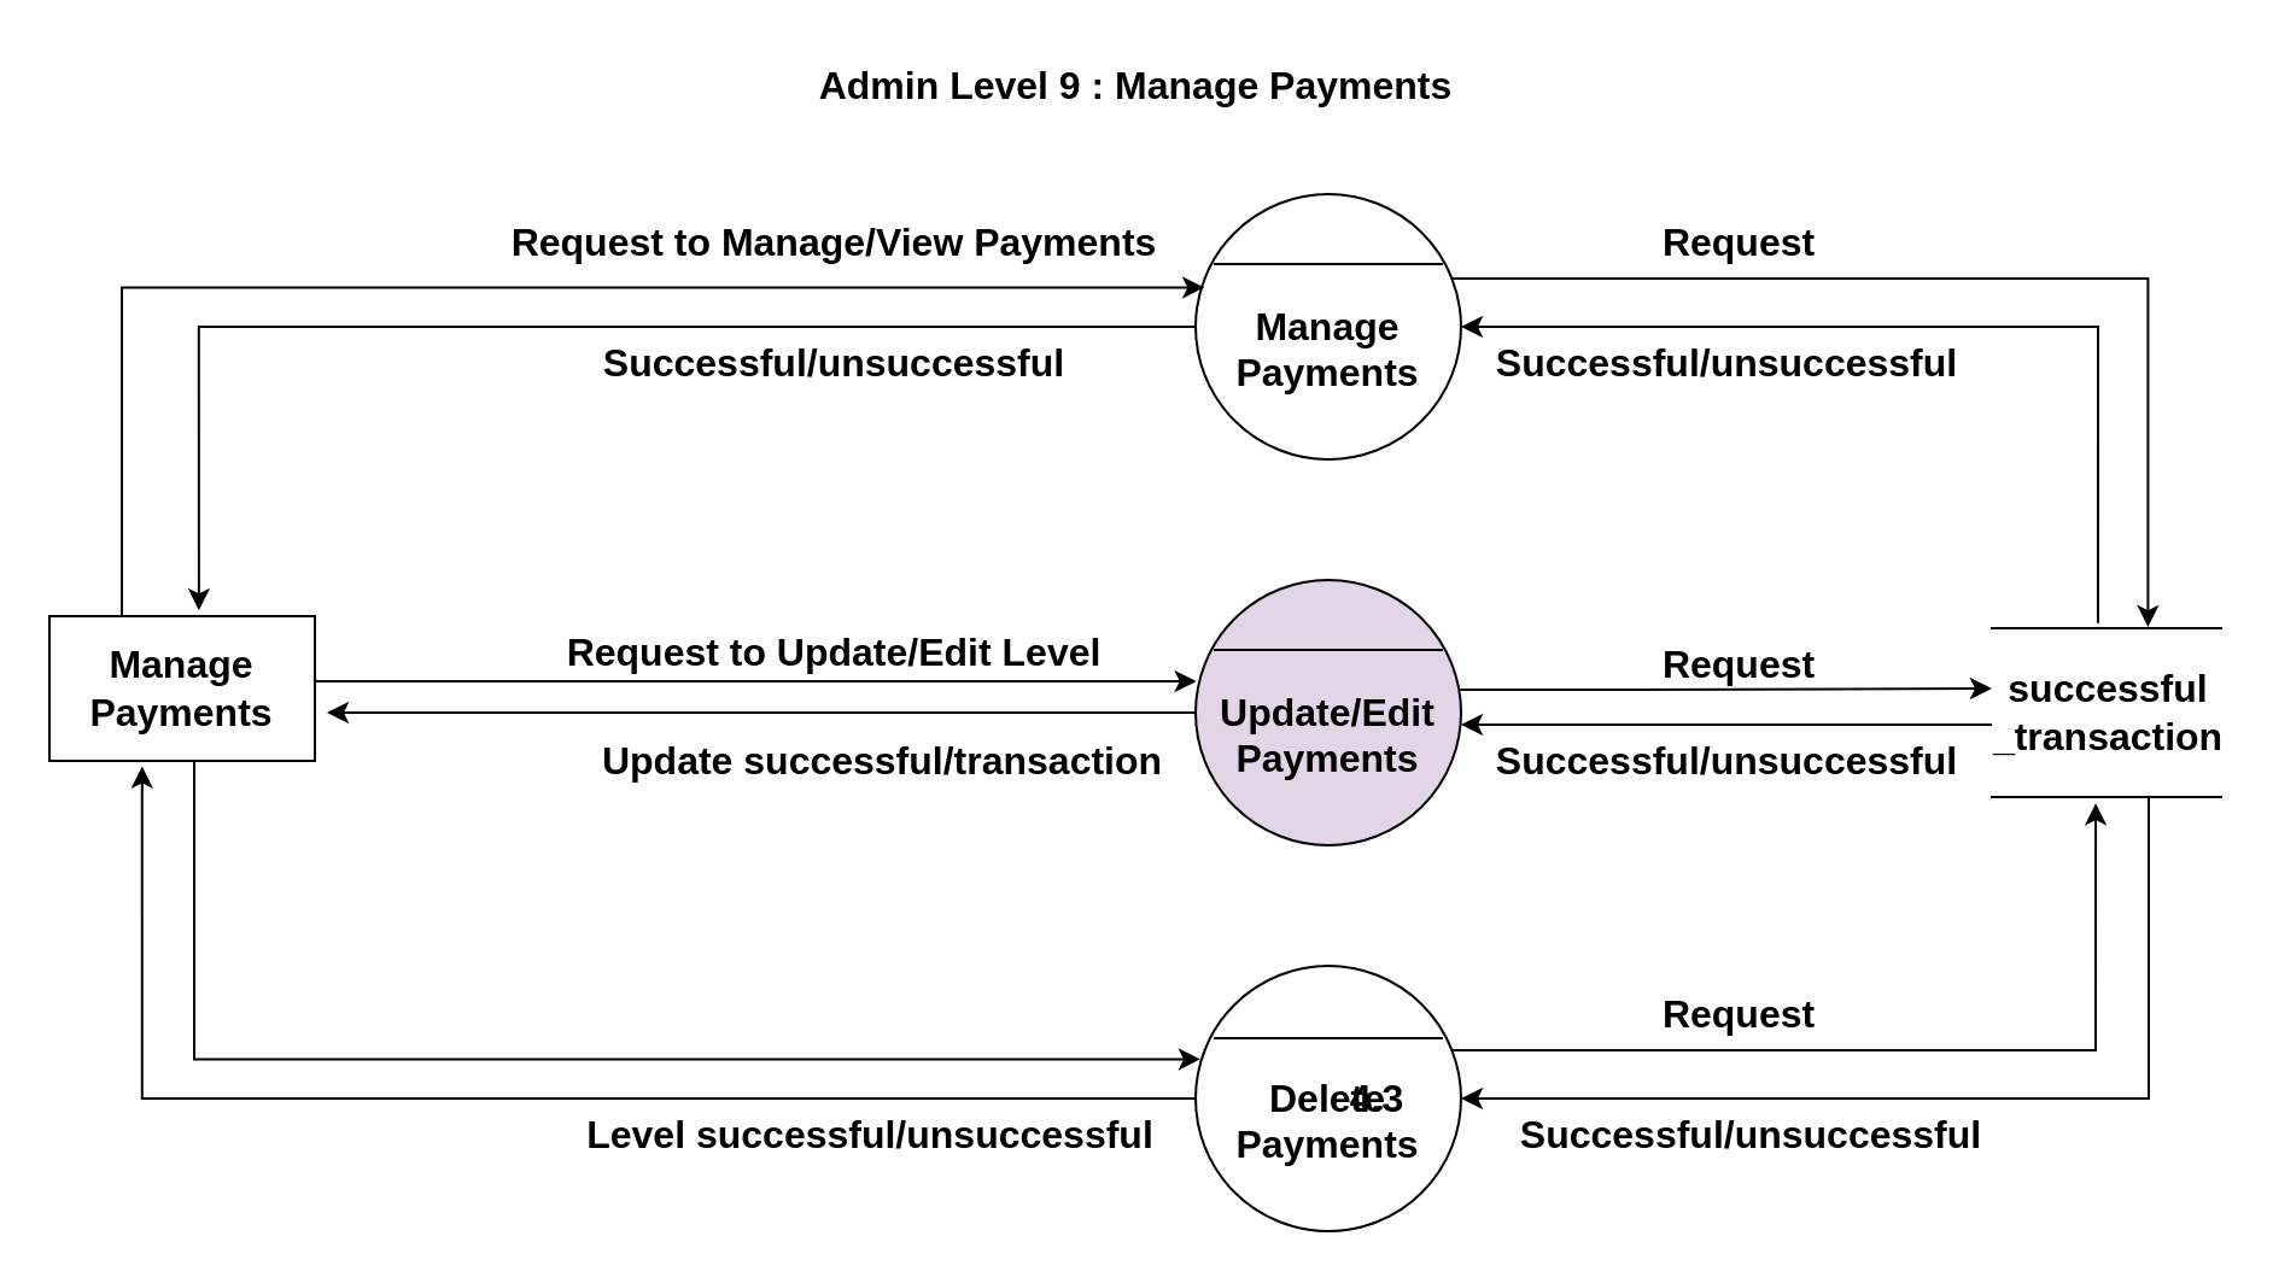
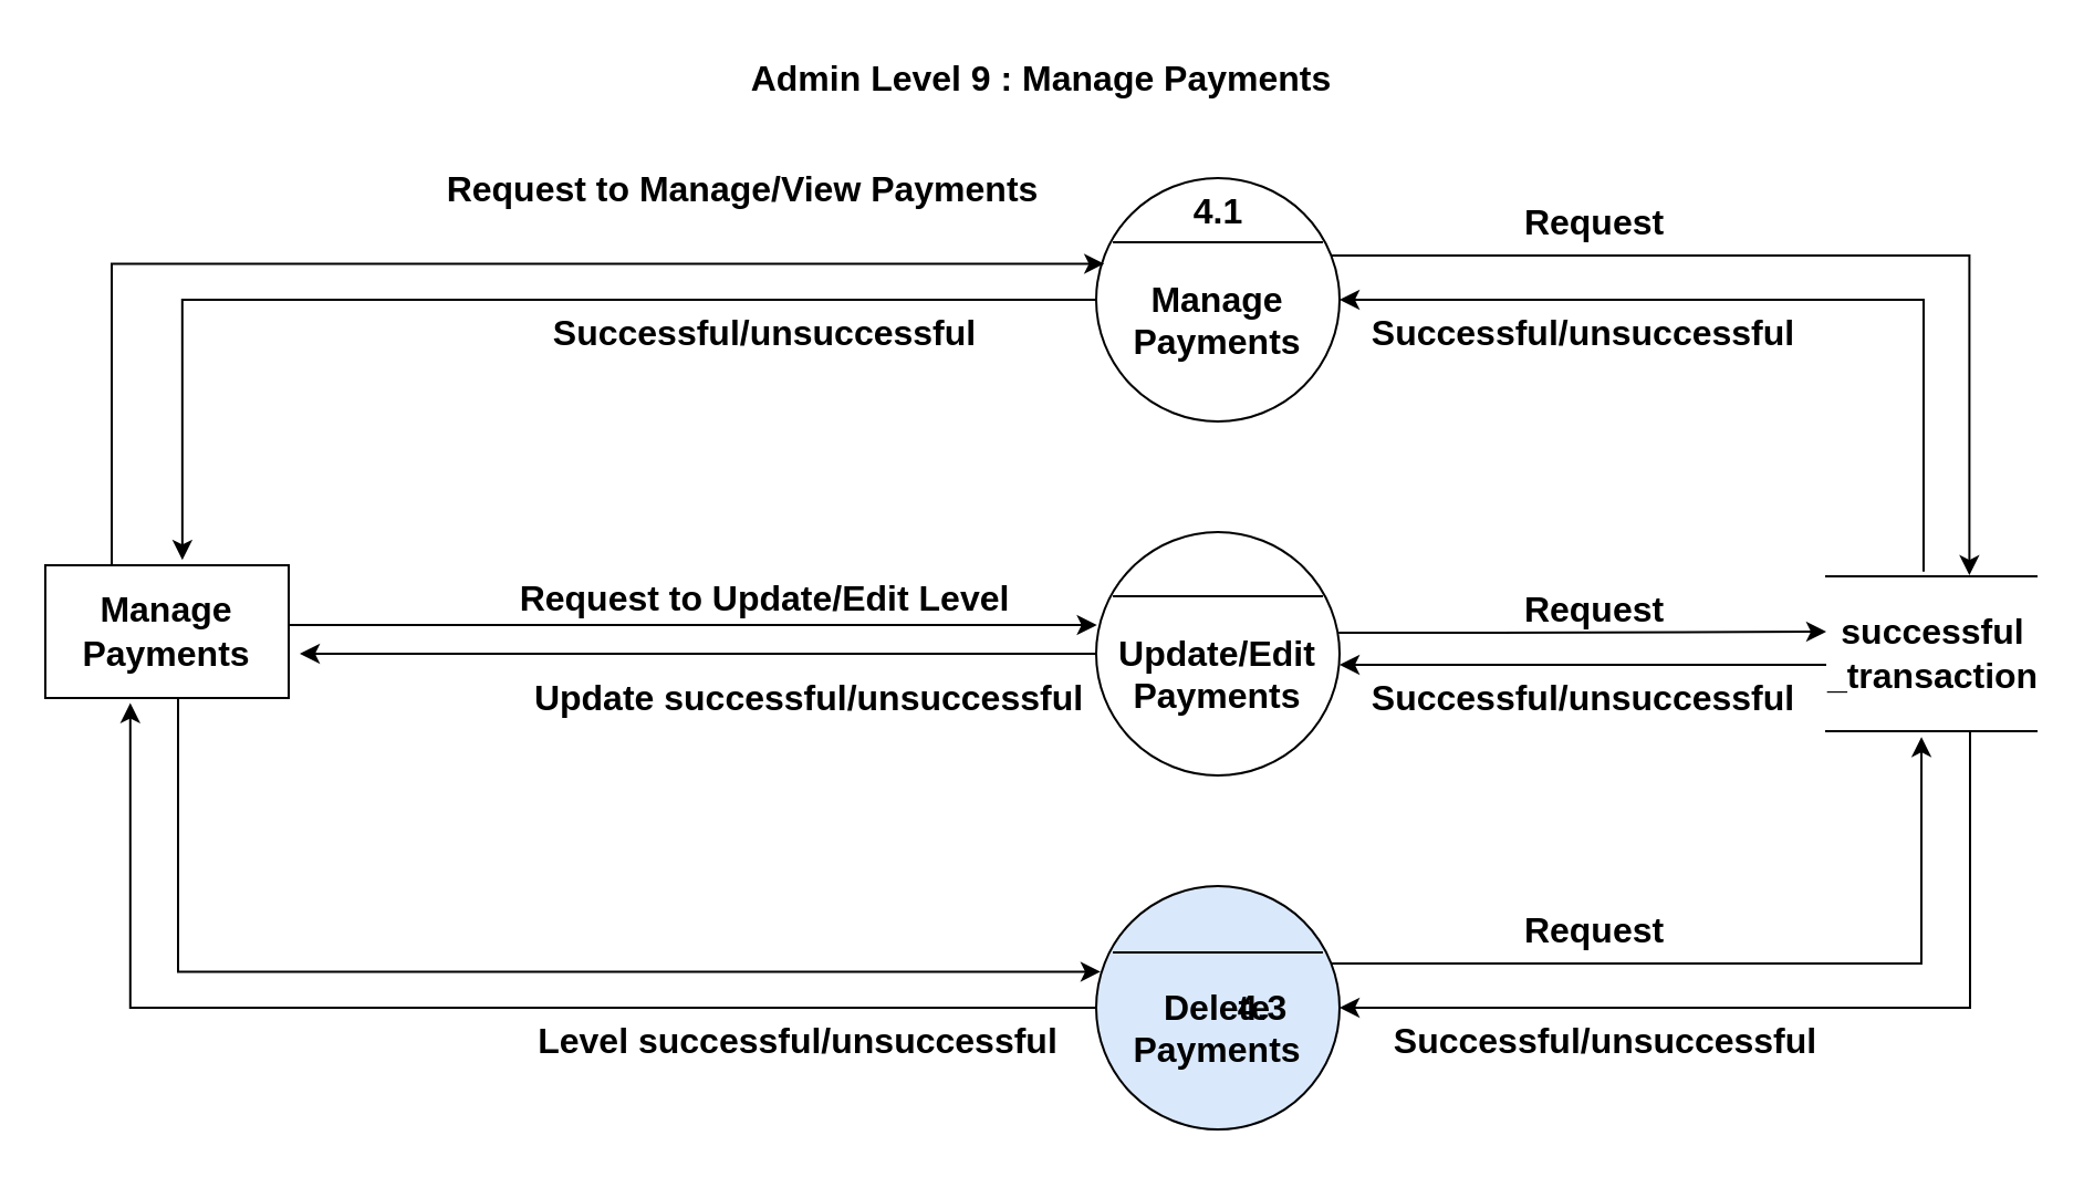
  <mxCell id="0" />
  <mxCell id="1" parent="0" />
  <mxCell id="2" style="edgeStyle=orthogonalEdgeStyle;rounded=0;orthogonalLoop=1;jettySize=auto;html=1;entryX=0.563;entryY=-0.04;entryDx=0;entryDy=0;entryPerimeter=0;fontSize=16;" parent="1" source="4" target="27" edge="1"><mxGeometry relative="1" as="geometry"><Array as="points"><mxPoint x="82" y="135" /></Array></mxGeometry></mxCell>
  <mxCell id="3" style="edgeStyle=orthogonalEdgeStyle;rounded=0;orthogonalLoop=1;jettySize=auto;html=1;entryX=0.681;entryY=-0.007;entryDx=0;entryDy=0;fontSize=16;entryPerimeter=0;" parent="1" source="4" target="9" edge="1"><mxGeometry relative="1" as="geometry"><Array as="points"><mxPoint x="890" y="115" /></Array></mxGeometry></mxCell>
  <mxCell id="4" value="&lt;b&gt;&lt;br&gt;Manage&lt;br&gt;Payments&lt;br&gt;&lt;/b&gt;" style="ellipse;whiteSpace=wrap;html=1;aspect=fixed;fontSize=16;" parent="1" vertex="1"><mxGeometry x="495" y="80" width="110" height="110" as="geometry" /></mxCell>
  <mxCell id="5" style="edgeStyle=orthogonalEdgeStyle;rounded=0;orthogonalLoop=1;jettySize=auto;html=1;fontSize=16;" parent="1" source="6" edge="1"><mxGeometry relative="1" as="geometry"><mxPoint x="135" y="295" as="targetPoint" /></mxGeometry></mxCell>
- <mxCell id="6" value="&lt;b&gt;&lt;br&gt;Update/Edit&lt;br&gt;Payments&lt;br&gt;&lt;/b&gt;" style="ellipse;whiteSpace=wrap;html=1;aspect=fixed;fontSize=16;fillColor=#e1d5e7;" parent="1" vertex="1"><mxGeometry x="495" y="240" width="110" height="110" as="geometry" /></mxCell>
+ <mxCell id="6" value="&lt;b&gt;&lt;br&gt;Update/Edit&lt;br&gt;Payments&lt;br&gt;&lt;/b&gt;" style="ellipse;whiteSpace=wrap;html=1;aspect=fixed;fontSize=16;" parent="1" vertex="1"><mxGeometry x="495" y="240" width="110" height="110" as="geometry" /></mxCell>
  <mxCell id="7" style="edgeStyle=orthogonalEdgeStyle;rounded=0;orthogonalLoop=1;jettySize=auto;html=1;entryX=1;entryY=0.5;entryDx=0;entryDy=0;fontSize=16;exitX=0.463;exitY=-0.031;exitDx=0;exitDy=0;exitPerimeter=0;" parent="1" source="9" target="4" edge="1"><mxGeometry relative="1" as="geometry"><Array as="points"><mxPoint x="869" y="135" /></Array><mxPoint x="860" y="255" as="sourcePoint" /></mxGeometry></mxCell>
  <mxCell id="8" style="edgeStyle=orthogonalEdgeStyle;rounded=0;orthogonalLoop=1;jettySize=auto;html=1;entryX=1;entryY=0.5;entryDx=0;entryDy=0;fontSize=16;" parent="1" source="9" target="12" edge="1"><mxGeometry relative="1" as="geometry"><Array as="points"><mxPoint x="890" y="455" /></Array></mxGeometry></mxCell>
  <mxCell id="9" value="&lt;b&gt;successful&lt;br&gt;_transaction&lt;/b&gt;&lt;b&gt;&lt;br&gt;&lt;/b&gt;" style="html=1;dashed=0;whitespace=wrap;shape=partialRectangle;right=0;left=0;fontSize=16;" parent="1" vertex="1"><mxGeometry x="825" y="260" width="95" height="70" as="geometry" /></mxCell>
  <mxCell id="10" style="edgeStyle=orthogonalEdgeStyle;rounded=0;orthogonalLoop=1;jettySize=auto;html=1;entryX=0.349;entryY=1.038;entryDx=0;entryDy=0;fontSize=16;entryPerimeter=0;" parent="1" source="12" target="27" edge="1"><mxGeometry relative="1" as="geometry"><Array as="points"><mxPoint x="58" y="455" /><mxPoint x="58" y="317" /></Array></mxGeometry></mxCell>
  <mxCell id="11" style="edgeStyle=orthogonalEdgeStyle;rounded=0;orthogonalLoop=1;jettySize=auto;html=1;entryX=0.453;entryY=1.037;entryDx=0;entryDy=0;entryPerimeter=0;fontSize=16;" parent="1" source="12" target="9" edge="1"><mxGeometry relative="1" as="geometry"><Array as="points"><mxPoint x="868" y="435" /></Array></mxGeometry></mxCell>
- <mxCell id="12" value="&lt;b&gt;&lt;br&gt;Delete&lt;br&gt;Payments&lt;br&gt;&lt;/b&gt;" style="ellipse;whiteSpace=wrap;html=1;aspect=fixed;fontSize=16;" parent="1" vertex="1"><mxGeometry x="495" y="400" width="110" height="110" as="geometry" /></mxCell>
+ <mxCell id="12" value="&lt;b&gt;&lt;br&gt;Delete&lt;br&gt;Payments&lt;br&gt;&lt;/b&gt;" style="ellipse;whiteSpace=wrap;html=1;aspect=fixed;fontSize=16;fillColor=#dae8fc;" parent="1" vertex="1"><mxGeometry x="495" y="400" width="110" height="110" as="geometry" /></mxCell>
  <mxCell id="13" value="&lt;b&gt;Successful/unsuccessful&lt;/b&gt;" style="text;html=1;align=center;verticalAlign=middle;resizable=0;points=[];autosize=1;strokeColor=none;fillColor=none;fontSize=16;" parent="1" vertex="1"><mxGeometry x="610" y="300" width="210" height="30" as="geometry" /></mxCell>
- <mxCell id="14" value="&lt;b&gt;Request to Manage/View Payments&lt;/b&gt;" style="text;html=1;align=center;verticalAlign=middle;resizable=0;points=[];autosize=1;strokeColor=none;fillColor=none;fontSize=16;" parent="1" vertex="1"><mxGeometry x="200" y="85" width="290" height="30" as="geometry" /></mxCell>
+ <mxCell id="14" value="&lt;b&gt;Request to Manage/View Payments&lt;/b&gt;" style="text;html=1;align=center;verticalAlign=middle;resizable=0;points=[];autosize=1;strokeColor=none;fillColor=none;fontSize=16;" parent="1" vertex="1"><mxGeometry x="190" y="70" width="290" height="30" as="geometry" /></mxCell>
  <mxCell id="15" value="&lt;b&gt;Successful/unsuccessful&lt;/b&gt;" style="text;html=1;align=center;verticalAlign=middle;resizable=0;points=[];autosize=1;strokeColor=none;fillColor=none;fontSize=16;" parent="1" vertex="1"><mxGeometry x="240" y="135" width="210" height="30" as="geometry" /></mxCell>
  <mxCell id="16" value="&lt;b&gt;Request to Update/Edit Level&lt;/b&gt;" style="text;html=1;align=center;verticalAlign=middle;resizable=0;points=[];autosize=1;strokeColor=none;fillColor=none;fontSize=16;" parent="1" vertex="1"><mxGeometry x="205" y="255" width="280" height="30" as="geometry" /></mxCell>
  <mxCell id="17" value="" style="endArrow=none;html=1;rounded=0;exitX=0.073;exitY=0.264;exitDx=0;exitDy=0;exitPerimeter=0;entryX=0.936;entryY=0.264;entryDx=0;entryDy=0;entryPerimeter=0;" parent="1" edge="1"><mxGeometry width="50" height="50" relative="1" as="geometry"><mxPoint x="502.53" y="109" as="sourcePoint" /><mxPoint x="597.46" y="109" as="targetPoint" /></mxGeometry></mxCell>
  <mxCell id="18" value="" style="endArrow=none;html=1;rounded=0;exitX=0.073;exitY=0.264;exitDx=0;exitDy=0;exitPerimeter=0;entryX=0.936;entryY=0.264;entryDx=0;entryDy=0;entryPerimeter=0;" parent="1" edge="1"><mxGeometry width="50" height="50" relative="1" as="geometry"><mxPoint x="502.54" y="269" as="sourcePoint" /><mxPoint x="597.47" y="269" as="targetPoint" /></mxGeometry></mxCell>
  <mxCell id="19" value="" style="endArrow=none;html=1;rounded=0;exitX=0.073;exitY=0.264;exitDx=0;exitDy=0;exitPerimeter=0;entryX=0.936;entryY=0.264;entryDx=0;entryDy=0;entryPerimeter=0;" parent="1" edge="1"><mxGeometry width="50" height="50" relative="1" as="geometry"><mxPoint x="502.53" y="430" as="sourcePoint" /><mxPoint x="597.46" y="430" as="targetPoint" /></mxGeometry></mxCell>
+ <mxCell id="20" value="&lt;span style=&quot;font-size: 16px;&quot;&gt;&lt;b&gt;4.1&lt;/b&gt;&lt;/span&gt;" style="text;html=1;align=center;verticalAlign=middle;resizable=0;points=[];autosize=1;strokeColor=none;fillColor=none;" parent="1" vertex="1"><mxGeometry x="525" y="80" width="50" height="30" as="geometry" /></mxCell>
  <mxCell id="21" value="&lt;span style=&quot;font-size: 16px;&quot;&gt;&lt;b&gt;4.3&lt;/b&gt;&lt;/span&gt;" style="text;html=1;align=center;verticalAlign=middle;resizable=0;points=[];autosize=1;strokeColor=none;fillColor=none;" parent="1" vertex="1"><mxGeometry x="545" y="440" width="50" height="30" as="geometry" /></mxCell>
  <mxCell id="22" style="edgeStyle=orthogonalEdgeStyle;rounded=0;orthogonalLoop=1;jettySize=auto;html=1;entryX=-0.006;entryY=0.393;entryDx=0;entryDy=0;entryPerimeter=0;fontSize=16;" parent="1" edge="1"><mxGeometry relative="1" as="geometry"><mxPoint x="604.575" y="285.49" as="sourcePoint" /><mxPoint x="825" y="285" as="targetPoint" /><Array as="points"><mxPoint x="675.9" y="285.49" /><mxPoint x="675.9" y="285.49" /></Array></mxGeometry></mxCell>
  <mxCell id="23" style="edgeStyle=orthogonalEdgeStyle;rounded=0;orthogonalLoop=1;jettySize=auto;html=1;entryX=1;entryY=0.5;entryDx=0;entryDy=0;fontSize=16;" parent="1" edge="1"><mxGeometry relative="1" as="geometry"><mxPoint x="825" y="300" as="sourcePoint" /><mxPoint x="605" y="300" as="targetPoint" /><Array as="points"><mxPoint x="760" y="300" /><mxPoint x="760" y="300" /></Array></mxGeometry></mxCell>
  <mxCell id="24" style="edgeStyle=orthogonalEdgeStyle;rounded=0;orthogonalLoop=1;jettySize=auto;html=1;entryX=0.033;entryY=0.352;entryDx=0;entryDy=0;entryPerimeter=0;fontSize=16;" parent="1" source="27" target="4" edge="1"><mxGeometry relative="1" as="geometry"><Array as="points"><mxPoint x="50" y="119" /></Array></mxGeometry></mxCell>
  <mxCell id="25" style="edgeStyle=orthogonalEdgeStyle;rounded=0;orthogonalLoop=1;jettySize=auto;html=1;entryX=0.003;entryY=0.382;entryDx=0;entryDy=0;entryPerimeter=0;fontSize=16;" parent="1" source="27" target="6" edge="1"><mxGeometry relative="1" as="geometry"><Array as="points"><mxPoint x="390" y="282" /><mxPoint x="390" y="282" /></Array></mxGeometry></mxCell>
  <mxCell id="26" style="edgeStyle=orthogonalEdgeStyle;rounded=0;orthogonalLoop=1;jettySize=auto;html=1;entryX=0.018;entryY=0.352;entryDx=0;entryDy=0;entryPerimeter=0;fontSize=16;" parent="1" source="27" target="12" edge="1"><mxGeometry relative="1" as="geometry"><Array as="points"><mxPoint x="80" y="439" /></Array></mxGeometry></mxCell>
  <mxCell id="27" value="&lt;b&gt;Manage&lt;br&gt;Payments&lt;/b&gt;&lt;b&gt;&lt;br&gt;&lt;/b&gt;" style="rounded=0;whiteSpace=wrap;html=1;fontSize=16;" parent="1" vertex="1"><mxGeometry x="20" y="255" width="110" height="60" as="geometry" /></mxCell>
  <mxCell id="28" value="&lt;b&gt;Request&lt;/b&gt;" style="text;html=1;align=center;verticalAlign=middle;resizable=0;points=[];autosize=1;strokeColor=none;fillColor=none;fontSize=16;" parent="1" vertex="1"><mxGeometry x="675" y="85" width="90" height="30" as="geometry" /></mxCell>
  <mxCell id="29" value="&lt;b&gt;Request&lt;/b&gt;" style="text;html=1;align=center;verticalAlign=middle;resizable=0;points=[];autosize=1;strokeColor=none;fillColor=none;fontSize=16;" parent="1" vertex="1"><mxGeometry x="675" y="260" width="90" height="30" as="geometry" /></mxCell>
  <mxCell id="30" value="&lt;b&gt;Request&lt;/b&gt;" style="text;html=1;align=center;verticalAlign=middle;resizable=0;points=[];autosize=1;strokeColor=none;fillColor=none;fontSize=16;" parent="1" vertex="1"><mxGeometry x="675" y="405" width="90" height="30" as="geometry" /></mxCell>
  <mxCell id="31" value="&lt;b&gt;Successful/unsuccessful&lt;/b&gt;" style="text;html=1;align=center;verticalAlign=middle;resizable=0;points=[];autosize=1;strokeColor=none;fillColor=none;fontSize=16;" parent="1" vertex="1"><mxGeometry x="620" y="455" width="210" height="30" as="geometry" /></mxCell>
  <mxCell id="32" value="&lt;b&gt;Successful/unsuccessful&lt;/b&gt;" style="text;html=1;align=center;verticalAlign=middle;resizable=0;points=[];autosize=1;strokeColor=none;fillColor=none;fontSize=16;" parent="1" vertex="1"><mxGeometry x="610" y="135" width="210" height="30" as="geometry" /></mxCell>
- <mxCell id="33" value="&lt;b&gt;Update successful/transaction&lt;/b&gt;" style="text;html=1;align=center;verticalAlign=middle;resizable=0;points=[];autosize=1;strokeColor=none;fillColor=none;fontSize=16;" parent="1" vertex="1"><mxGeometry x="230" y="300" width="270" height="30" as="geometry" /></mxCell>
+ <mxCell id="33" value="&lt;b&gt;Update successful/unsuccessful&lt;/b&gt;" style="text;html=1;align=center;verticalAlign=middle;resizable=0;points=[];autosize=1;strokeColor=none;fillColor=none;fontSize=16;" parent="1" vertex="1"><mxGeometry x="230" y="300" width="270" height="30" as="geometry" /></mxCell>
  <mxCell id="34" value="&lt;b&gt;Level successful/unsuccessful&lt;/b&gt;" style="text;html=1;align=center;verticalAlign=middle;resizable=0;points=[];autosize=1;strokeColor=none;fillColor=none;fontSize=16;" parent="1" vertex="1"><mxGeometry x="225" y="455" width="270" height="30" as="geometry" /></mxCell>
  <mxCell id="35" value="&lt;b&gt;&lt;font style=&quot;font-size: 16px;&quot;&gt;Admin Level 9 : Manage Payments&lt;/font&gt;&lt;/b&gt;" style="text;html=1;align=center;verticalAlign=middle;resizable=0;points=[];autosize=1;strokeColor=none;fillColor=none;" vertex="1" parent="1"><mxGeometry x="325" y="20" width="290" height="30" as="geometry" /></mxCell>
